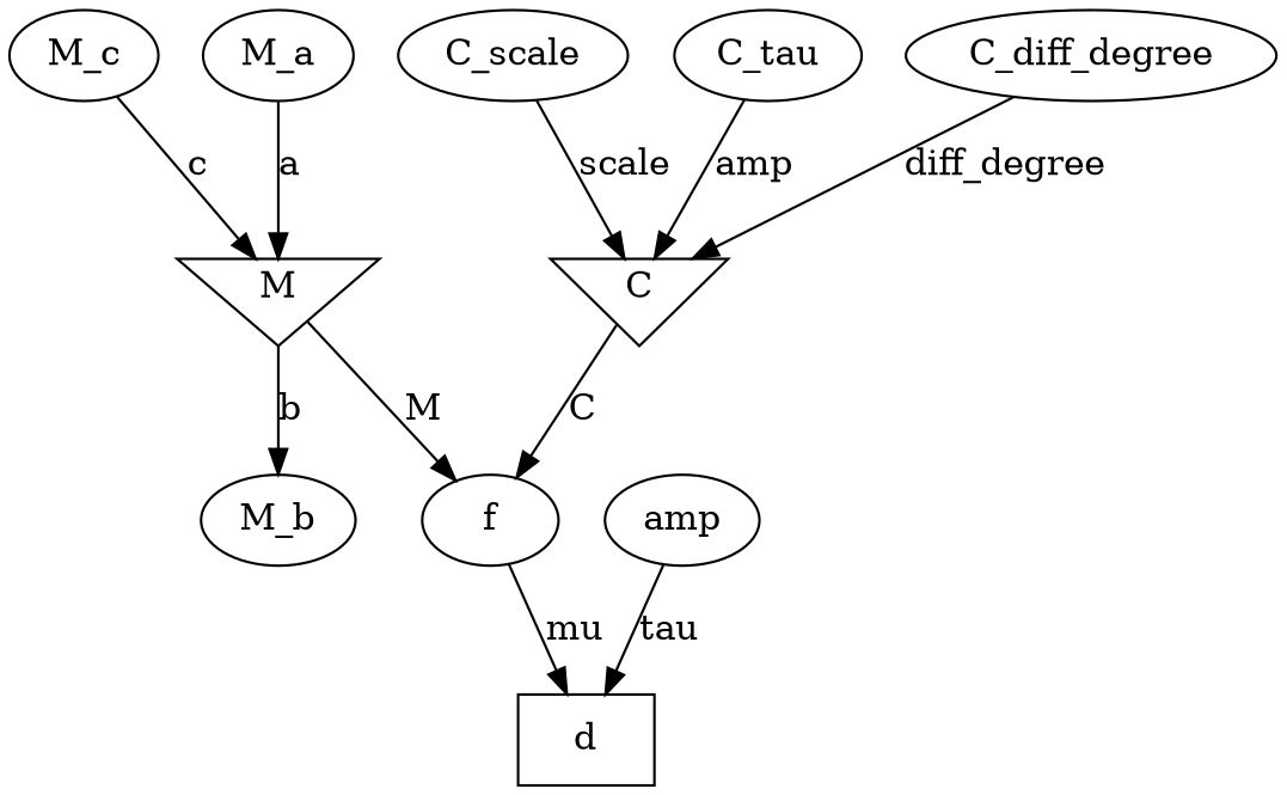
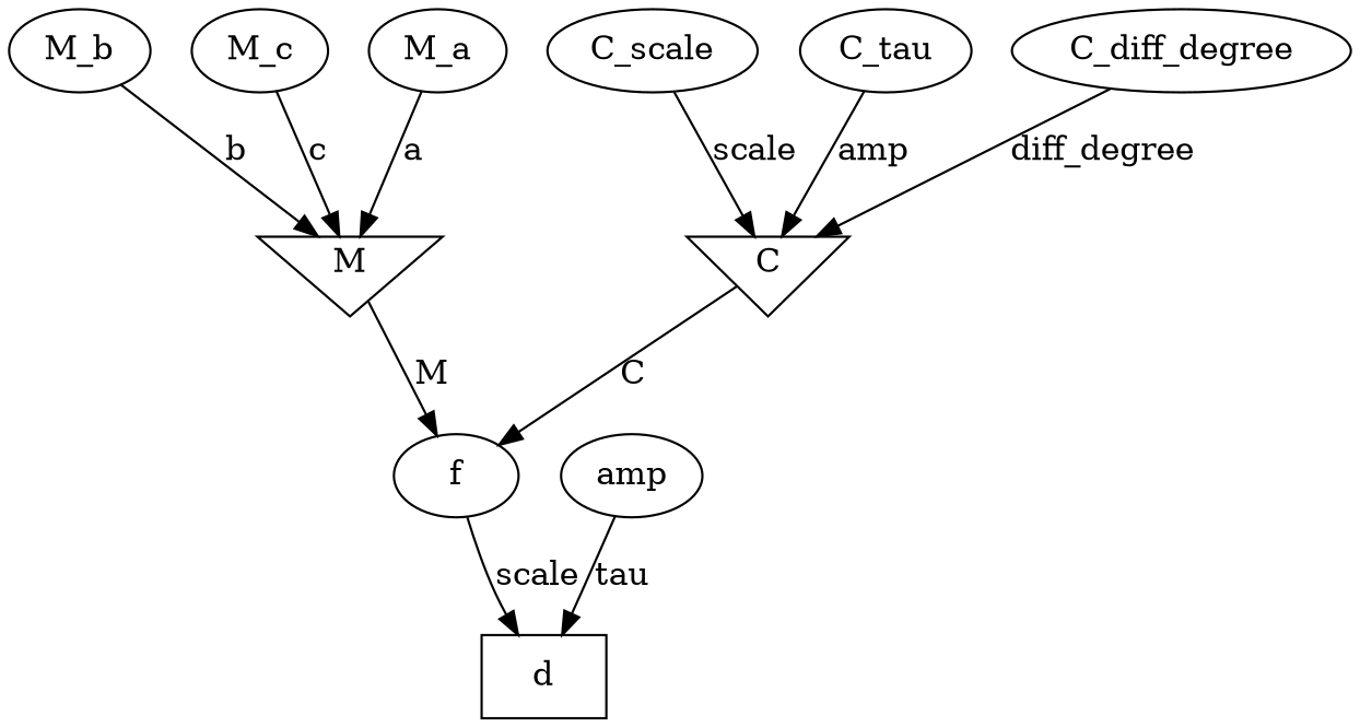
  digraph {
    d [shape=box]
    M [shape=invtriangle]
    f
    M_b
    n5 [label=amp]
    C [shape=invtriangle]
    C_scale
    n8 [label=C_tau]
    M_c
    M_a
    C_diff_degree
    M -> f [label=M]
-   f -> d [label=mu]
-   M -> M_b [label=b]
+   f -> d [label=scale]
+   M_b -> M [label=b]
    n5 -> d [label=tau]
    C -> f [label=C]
    C_scale -> C [label=scale]
    n8 -> C [label=amp]
    M_c -> M [label=c]
    M_a -> M [label=a]
    C_diff_degree -> C [label=diff_degree]
  }
